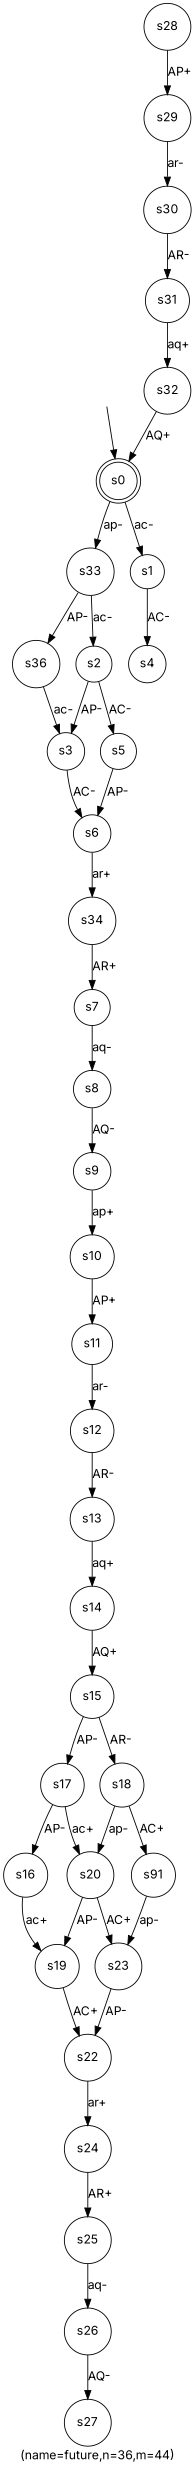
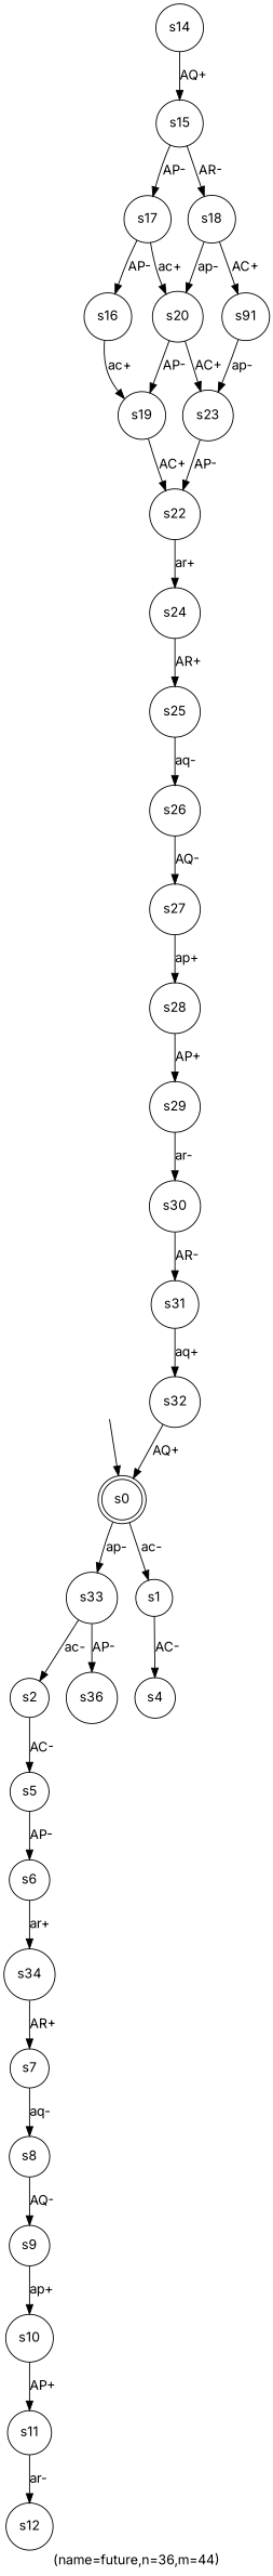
  digraph {
    fontname=Inter
    label="(name=future,n=36,m=44)"
    node [fontname=Inter shape=circle]
    edge [fontname=Inter]
    _nil [style=invis shape=""]
    s0 [shape=doublecircle]
    s33
    s1
    s2
    n6 [label=s36]
    s4
    s32
    s14
    s15
    s17
    s18
    s16
    s20
    n15 [label=s91]
    s30
    s31
    s12
-   s13
    s29
    s11
    s34
    s7
    s8
    s9
    s24
    s25
    s26
    s27
-   s3
    s5
    s6
    s23
    s22
    s19
    s10
    s28
    _nil -> s0
    s0 -> s33 [label="ap-"]
    s0 -> s1 [label="ac-"]
    s33 -> s2 [label="ac-"]
    s33 -> n6 [label="AP-"]
    s1 -> s4 [label="AC-"]
-   s2 -> s3 [label="AP-"]
    s2 -> s5 [label="AC-"]
-   n6 -> s3 [label="ac-"]
    s32 -> s0 [label="AQ+"]
    s14 -> s15 [label="AQ+"]
    s15 -> s17 [label="AP-"]
    s15 -> s18 [label="AR-"]
    s17 -> s16 [label="AP-"]
    s17 -> s20 [label="ac+"]
    s18 -> s20 [label="ap-"]
    s18 -> n15 [label="AC+"]
    s16 -> s19 [label="ac+"]
    s20 -> s23 [label="AC+"]
    s20 -> s19 [label="AP-"]
    n15 -> s23 [label="ap-"]
    s30 -> s31 [label="AR-"]
    s31 -> s32 [label="aq+"]
-   s12 -> s13 [label="AR-"]
-   s13 -> s14 [label="aq+"]
    s29 -> s30 [label="ar-"]
    s11 -> s12 [label="ar-"]
    s34 -> s7 [label="AR+"]
    s7 -> s8 [label="aq-"]
    s8 -> s9 [label="AQ-"]
    s9 -> s10 [label="ap+"]
    s24 -> s25 [label="AR+"]
    s25 -> s26 [label="aq-"]
    s26 -> s27 [label="AQ-"]
-   s3 -> s6 [label="AC-"]
+   s27 -> s28 [label="ap+"]
    s5 -> s6 [label="AP-"]
    s6 -> s34 [label="ar+"]
    s23 -> s22 [label="AP-"]
    s22 -> s24 [label="ar+"]
    s19 -> s22 [label="AC+"]
    s10 -> s11 [label="AP+"]
    s28 -> s29 [label="AP+"]
  }
